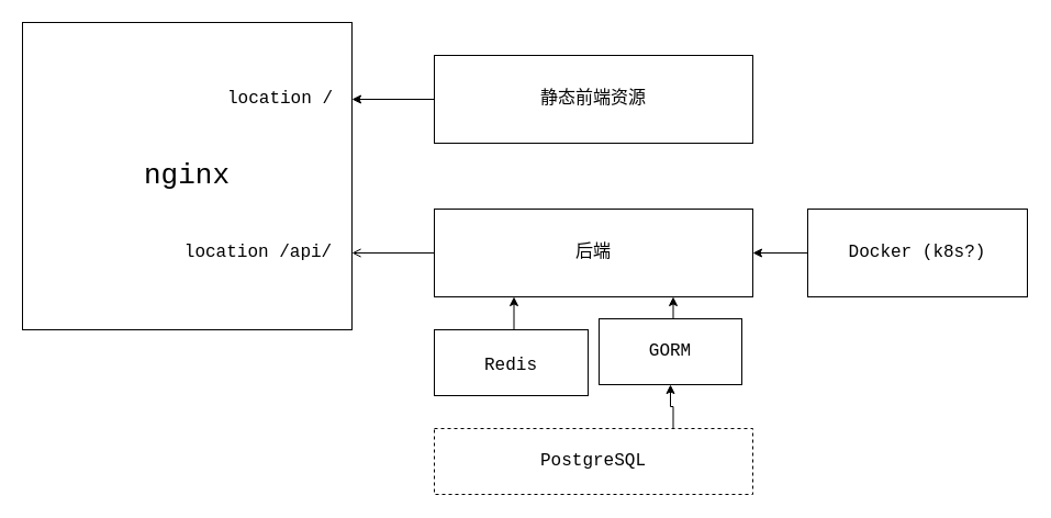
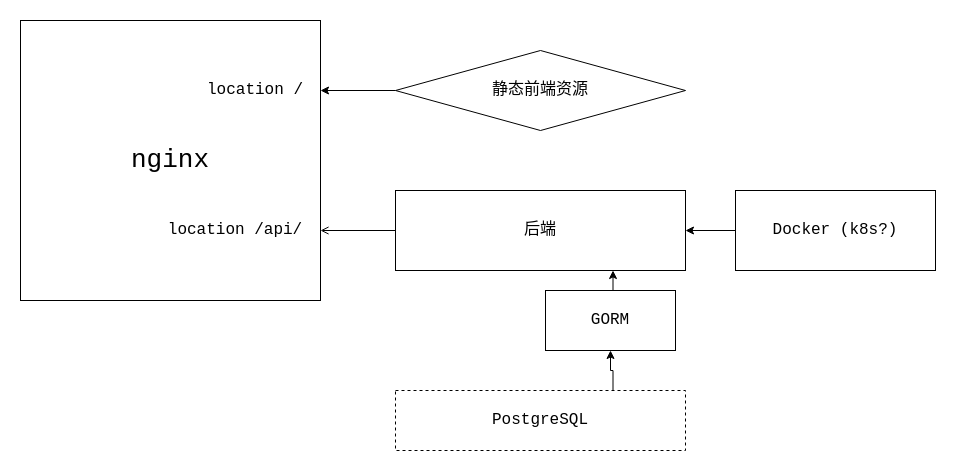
  <mxCell id="0" />
  <mxCell id="1" parent="0" />
  <mxCell id="2" style="edgeStyle=orthogonalEdgeStyle;rounded=0;orthogonalLoop=1;jettySize=auto;html=1;exitX=0;exitY=0.5;exitDx=0;exitDy=0;entryX=1;entryY=0.25;entryDx=0;entryDy=0;fontFamily=Courier New;fontSize=16;" edge="1" parent="1" source="3" target="4"><mxGeometry relative="1" as="geometry" /></mxCell>
- <mxCell id="3" value="&lt;font style=&quot;font-size: 16px;&quot; face=&quot;Courier New&quot;&gt;静态前端资源&lt;/font&gt;" style="rounded=0;whiteSpace=wrap;html=1;" vertex="1" parent="1"><mxGeometry x="395" y="50" width="290" height="80" as="geometry" /></mxCell>
+ <mxCell id="3" value="&lt;font style=&quot;font-size: 16px;&quot; face=&quot;Courier New&quot;&gt;静态前端资源&lt;/font&gt;" style="rhombus;whiteSpace=wrap;html=1;" vertex="1" parent="1"><mxGeometry x="395" y="50" width="290" height="80" as="geometry" /></mxCell>
  <mxCell id="4" value="&lt;font style=&quot;font-size: 26px;&quot;&gt;nginx&lt;/font&gt;" style="rounded=0;whiteSpace=wrap;html=1;fontFamily=Courier New;fontSize=16;" vertex="1" parent="1"><mxGeometry x="20" y="20" width="300" height="280" as="geometry" /></mxCell>
  <mxCell id="5" value="location /" style="text;html=1;strokeColor=none;fillColor=none;align=center;verticalAlign=middle;whiteSpace=wrap;rounded=0;fontFamily=Courier New;fontSize=16;" vertex="1" parent="1"><mxGeometry x="190" y="75" width="130" height="30" as="geometry" /></mxCell>
  <mxCell id="6" value="location /api/" style="text;html=1;strokeColor=none;fillColor=none;align=center;verticalAlign=middle;whiteSpace=wrap;rounded=0;fontFamily=Courier New;fontSize=16;" vertex="1" parent="1"><mxGeometry x="150" y="215" width="170" height="30" as="geometry" /></mxCell>
  <mxCell id="7" style="edgeStyle=orthogonalEdgeStyle;rounded=0;orthogonalLoop=1;jettySize=auto;html=1;exitX=0;exitY=0.5;exitDx=0;exitDy=0;entryX=1;entryY=0.75;entryDx=0;entryDy=0;fontFamily=Courier New;fontSize=16;endArrow=open;" edge="1" parent="1" source="8" target="4"><mxGeometry relative="1" as="geometry" /></mxCell>
  <mxCell id="8" value="&lt;font face=&quot;Courier New&quot;&gt;&lt;span style=&quot;font-size: 16px;&quot;&gt;后端&lt;/span&gt;&lt;/font&gt;" style="rounded=0;whiteSpace=wrap;html=1;" vertex="1" parent="1"><mxGeometry x="395" y="190" width="290" height="80" as="geometry" /></mxCell>
- <mxCell id="9" style="edgeStyle=orthogonalEdgeStyle;rounded=0;orthogonalLoop=1;jettySize=auto;html=1;exitX=0.5;exitY=0;exitDx=0;exitDy=0;entryX=0.25;entryY=1;entryDx=0;entryDy=0;fontFamily=Courier New;fontSize=16;" edge="1" parent="1" source="10" target="8"><mxGeometry relative="1" as="geometry" /></mxCell>
- <mxCell id="10" value="&lt;font style=&quot;font-size: 16px;&quot;&gt;Redis&lt;/font&gt;" style="rounded=0;whiteSpace=wrap;html=1;fontFamily=Courier New;fontSize=26;" vertex="1" parent="1"><mxGeometry x="395" y="300" width="140" height="60" as="geometry" /></mxCell>
  <mxCell id="11" style="edgeStyle=orthogonalEdgeStyle;rounded=0;orthogonalLoop=1;jettySize=auto;html=1;exitX=0.5;exitY=0;exitDx=0;exitDy=0;entryX=0.75;entryY=1;entryDx=0;entryDy=0;fontFamily=Courier New;fontSize=16;" edge="1" parent="1" source="12" target="8"><mxGeometry relative="1" as="geometry" /></mxCell>
  <mxCell id="12" value="GORM" style="rounded=0;whiteSpace=wrap;html=1;fontFamily=Courier New;fontSize=16;" vertex="1" parent="1"><mxGeometry x="545" y="290" width="130" height="60" as="geometry" /></mxCell>
  <mxCell id="13" style="edgeStyle=orthogonalEdgeStyle;rounded=0;orthogonalLoop=1;jettySize=auto;html=1;exitX=0.75;exitY=0;exitDx=0;exitDy=0;entryX=0.5;entryY=1;entryDx=0;entryDy=0;fontFamily=Courier New;fontSize=16;" edge="1" parent="1" source="14" target="12"><mxGeometry relative="1" as="geometry" /></mxCell>
  <mxCell id="14" value="PostgreSQL" style="rounded=0;whiteSpace=wrap;html=1;fontFamily=Courier New;fontSize=16;dashed=1;" vertex="1" parent="1"><mxGeometry x="395" y="390" width="290" height="60" as="geometry" /></mxCell>
  <mxCell id="15" style="edgeStyle=orthogonalEdgeStyle;rounded=0;orthogonalLoop=1;jettySize=auto;html=1;exitX=0;exitY=0.5;exitDx=0;exitDy=0;entryX=1;entryY=0.5;entryDx=0;entryDy=0;fontFamily=Courier New;fontSize=16;" edge="1" parent="1" source="16" target="8"><mxGeometry relative="1" as="geometry" /></mxCell>
  <mxCell id="16" value="Docker (k8s?)" style="rounded=0;whiteSpace=wrap;html=1;fontFamily=Courier New;fontSize=16;" vertex="1" parent="1"><mxGeometry x="735" y="190" width="200" height="80" as="geometry" /></mxCell>
